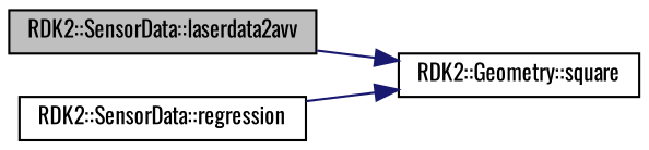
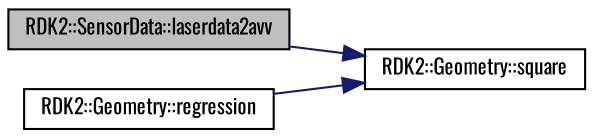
  digraph {
    fontname=Oswald
    rankdir=LR
    node [color=black fillcolor=white fontname=Oswald fontsize=10 shape=record style=filled]
    edge [color=midnightblue fontname=Oswald fontsize=10 labelfontname="FreeSans.ttf" labelfontsize=10 style=solid]
    n1 [fillcolor=grey75 fontcolor=black height=0.2 label="RDK2::SensorData::laserdata2avv" width=0.4]
    n2 [height=0.2 label="RDK2::Geometry::square" width=0.4]
-   n3 [height=0.2 label="RDK2::SensorData::regression" width=0.4]
+   n3 [height=0.2 label="RDK2::Geometry::regression" width=0.4]
    n1 -> n2
    n3 -> n2
  }
